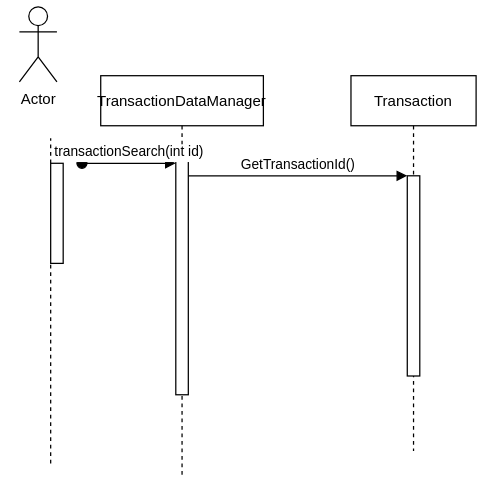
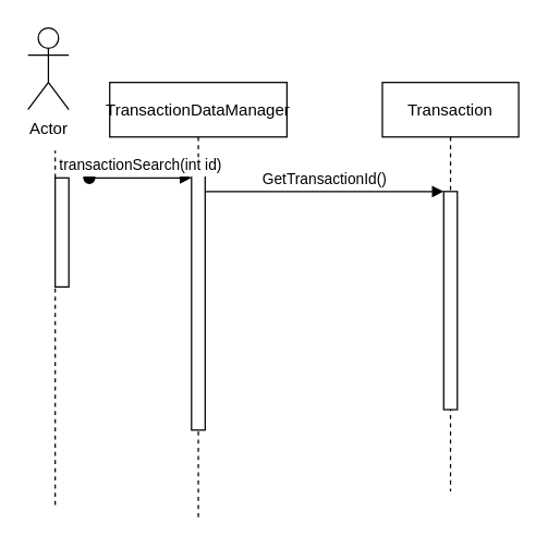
  <mxCell id="0" />
  <mxCell id="1" parent="0" />
  <mxCell id="2" value="TransactionDataManager" style="shape=umlLifeline;perimeter=lifelinePerimeter;container=1;collapsible=0;recursiveResize=0;rounded=0;shadow=0;strokeWidth=1;" parent="1" vertex="1"><mxGeometry x="80" y="60" width="130" height="320" as="geometry" /></mxCell>
  <mxCell id="3" value="" style="points=[];perimeter=orthogonalPerimeter;rounded=0;shadow=0;strokeWidth=1;" parent="2" vertex="1"><mxGeometry x="60" y="65" width="10" height="190" as="geometry" /></mxCell>
  <mxCell id="4" value="transactionSearch(int id)" style="verticalAlign=bottom;startArrow=oval;endArrow=block;startSize=8;shadow=0;strokeWidth=1;" parent="2" target="3" edge="1"><mxGeometry relative="1" as="geometry"><mxPoint x="-15" y="70" as="sourcePoint" /></mxGeometry></mxCell>
  <mxCell id="5" value="Transaction" style="shape=umlLifeline;perimeter=lifelinePerimeter;container=1;collapsible=0;recursiveResize=0;rounded=0;shadow=0;strokeWidth=1;" parent="1" vertex="1"><mxGeometry x="280" y="60" width="100" height="300" as="geometry" /></mxCell>
  <mxCell id="6" value="" style="points=[];perimeter=orthogonalPerimeter;rounded=0;shadow=0;strokeWidth=1;" parent="5" vertex="1"><mxGeometry x="45" y="80" width="10" height="160" as="geometry" /></mxCell>
  <mxCell id="7" value="GetTransactionId()" style="verticalAlign=bottom;endArrow=block;entryX=0;entryY=0;shadow=0;strokeWidth=1;" parent="1" source="3" target="6" edge="1"><mxGeometry relative="1" as="geometry"><mxPoint x="255" y="140" as="sourcePoint" /></mxGeometry></mxCell>
- <mxCell id="8" value="Actor" style="shape=umlActor;verticalLabelPosition=bottom;verticalAlign=top;html=1;outlineConnect=0;" vertex="1" parent="1"><mxGeometry x="15" y="5" width="30" height="60" as="geometry" /></mxCell>
+ <mxCell id="8" value="Actor" style="shape=umlActor;verticalLabelPosition=bottom;verticalAlign=top;html=1;outlineConnect=0;" vertex="1" parent="1"><mxGeometry x="20" y="20" width="30" height="60" as="geometry" /></mxCell>
  <mxCell id="9" value="" style="endArrow=none;dashed=1;html=1;" edge="1" parent="1" source="10"><mxGeometry width="50" height="50" relative="1" as="geometry"><mxPoint x="40" y="370" as="sourcePoint" /><mxPoint x="40" y="110" as="targetPoint" /></mxGeometry></mxCell>
  <mxCell id="10" value="" style="html=1;points=[];perimeter=orthogonalPerimeter;" vertex="1" parent="1"><mxGeometry x="40" y="130" width="10" height="80" as="geometry" /></mxCell>
  <mxCell id="11" value="" style="endArrow=none;dashed=1;html=1;" edge="1" parent="1" target="10"><mxGeometry width="50" height="50" relative="1" as="geometry"><mxPoint x="40" y="370" as="sourcePoint" /><mxPoint x="40" y="110" as="targetPoint" /></mxGeometry></mxCell>
